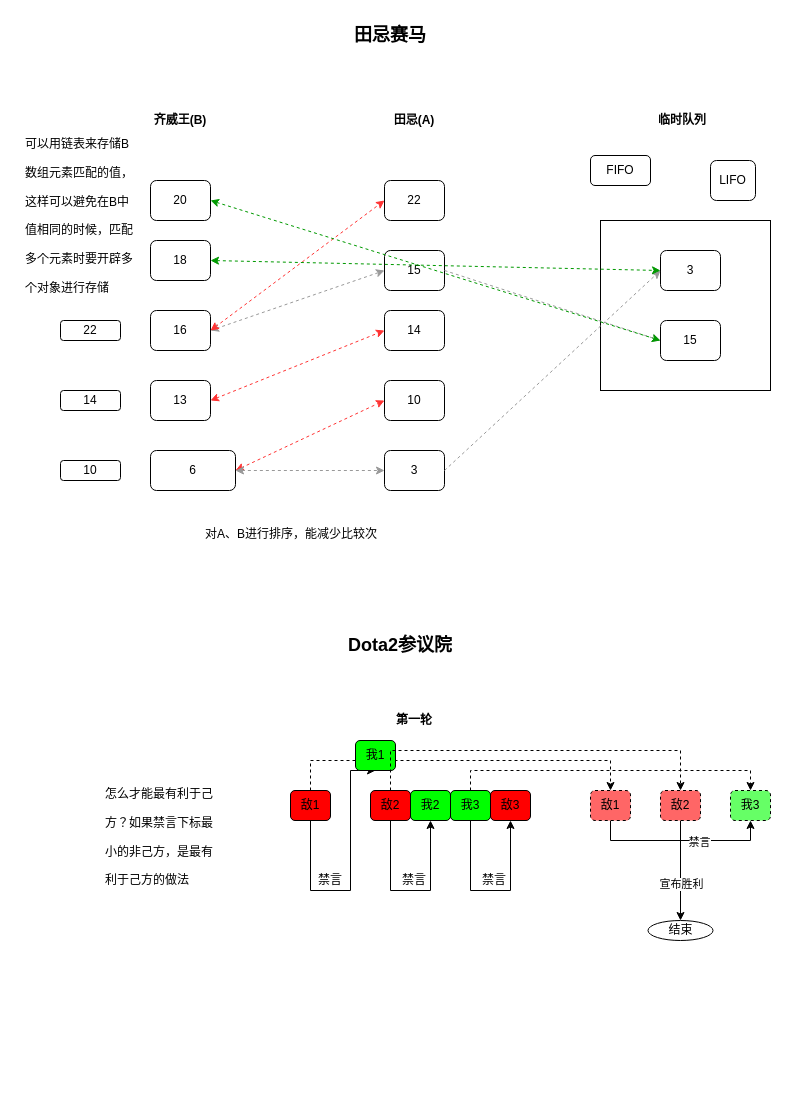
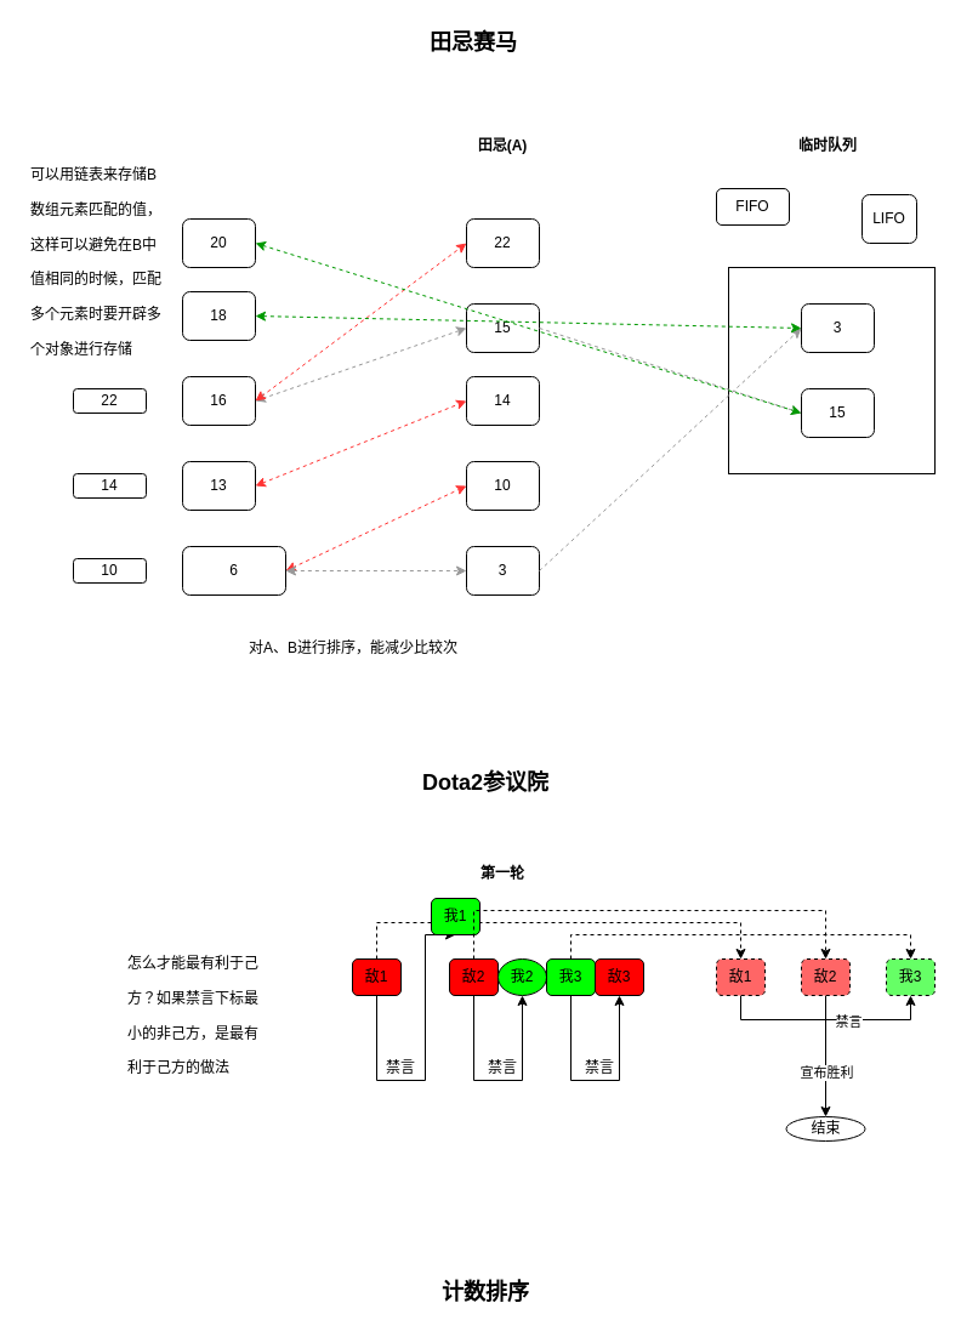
  <mxCell id="0" />
  <mxCell id="1" parent="0" />
  <mxCell id="2" value="&lt;b&gt;&lt;font style=&quot;font-size: 18px&quot;&gt;田忌赛马&lt;/font&gt;&lt;/b&gt;" style="text;html=1;strokeColor=none;fillColor=none;align=center;verticalAlign=middle;whiteSpace=wrap;rounded=0;fontSize=16;" parent="1" vertex="1"><mxGeometry x="350" y="20" width="80" height="30" as="geometry" /></mxCell>
- <mxCell id="3" value="&lt;b&gt;齐威王(B)&lt;/b&gt;" style="text;html=1;strokeColor=none;fillColor=none;align=center;verticalAlign=middle;whiteSpace=wrap;rounded=0;" parent="1" vertex="1"><mxGeometry x="150" y="110" width="60" height="20" as="geometry" /></mxCell>
  <mxCell id="4" value="&lt;b&gt;田忌(A)&lt;/b&gt;" style="text;html=1;strokeColor=none;fillColor=none;align=center;verticalAlign=middle;whiteSpace=wrap;rounded=0;" parent="1" vertex="1"><mxGeometry x="386" y="110" width="56" height="20" as="geometry" /></mxCell>
  <mxCell id="5" value="20" style="rounded=1;whiteSpace=wrap;html=1;" parent="1" vertex="1"><mxGeometry x="150" y="180" width="60" height="40" as="geometry" /></mxCell>
  <mxCell id="6" value="18" style="rounded=1;whiteSpace=wrap;html=1;" parent="1" vertex="1"><mxGeometry x="150" y="240" width="60" height="40" as="geometry" /></mxCell>
  <mxCell id="7" value="16" style="rounded=1;whiteSpace=wrap;html=1;" parent="1" vertex="1"><mxGeometry x="150" y="310" width="60" height="40" as="geometry" /></mxCell>
  <mxCell id="8" value="13" style="rounded=1;whiteSpace=wrap;html=1;" parent="1" vertex="1"><mxGeometry x="150" y="380" width="60" height="40" as="geometry" /></mxCell>
  <mxCell id="9" value="6" style="rounded=1;whiteSpace=wrap;html=1;" parent="1" vertex="1"><mxGeometry x="150" y="450" width="85" height="40" as="geometry" /></mxCell>
  <mxCell id="10" value="22" style="rounded=1;whiteSpace=wrap;html=1;" parent="1" vertex="1"><mxGeometry x="384" y="180" width="60" height="40" as="geometry" /></mxCell>
  <mxCell id="11" value="15" style="rounded=1;whiteSpace=wrap;html=1;" parent="1" vertex="1"><mxGeometry x="384" y="250" width="60" height="40" as="geometry" /></mxCell>
  <mxCell id="12" value="14" style="rounded=1;whiteSpace=wrap;html=1;" parent="1" vertex="1"><mxGeometry x="384" y="310" width="60" height="40" as="geometry" /></mxCell>
  <mxCell id="13" value="10" style="rounded=1;whiteSpace=wrap;html=1;" parent="1" vertex="1"><mxGeometry x="384" y="380" width="60" height="40" as="geometry" /></mxCell>
  <mxCell id="14" value="3" style="rounded=1;whiteSpace=wrap;html=1;" parent="1" vertex="1"><mxGeometry x="384" y="450" width="60" height="40" as="geometry" /></mxCell>
  <mxCell id="15" value="" style="whiteSpace=wrap;html=1;aspect=fixed;" parent="1" vertex="1"><mxGeometry x="600" y="220" width="170" height="170" as="geometry" /></mxCell>
  <mxCell id="16" value="FIFO" style="rounded=1;whiteSpace=wrap;html=1;" parent="1" vertex="1"><mxGeometry x="590" y="155" width="60" height="30" as="geometry" /></mxCell>
  <mxCell id="17" value="LIFO" style="rounded=1;whiteSpace=wrap;html=1;" parent="1" vertex="1"><mxGeometry x="710" y="160" width="45" height="40" as="geometry" /></mxCell>
  <mxCell id="18" value="3" style="rounded=1;whiteSpace=wrap;html=1;" parent="1" vertex="1"><mxGeometry x="660" y="250" width="60" height="40" as="geometry" /></mxCell>
  <mxCell id="19" style="rounded=0;orthogonalLoop=1;jettySize=auto;html=1;exitX=1;exitY=0.5;exitDx=0;exitDy=0;entryX=0;entryY=0.5;entryDx=0;entryDy=0;dashed=1;strokeColor=#999999;" parent="1" source="14" target="18" edge="1"><mxGeometry relative="1" as="geometry" /></mxCell>
  <mxCell id="20" value="" style="endArrow=classic;startArrow=classic;html=1;dashed=1;strokeColor=#FF3333;entryX=0;entryY=0.5;entryDx=0;entryDy=0;exitX=1;exitY=0.5;exitDx=0;exitDy=0;" parent="1" source="9" target="13" edge="1"><mxGeometry width="50" height="50" relative="1" as="geometry"><mxPoint x="230" y="480" as="sourcePoint" /><mxPoint x="280" y="430" as="targetPoint" /><Array as="points" /></mxGeometry></mxCell>
  <mxCell id="21" value="" style="endArrow=classic;startArrow=classic;html=1;dashed=1;strokeColor=#999999;entryX=0;entryY=0.5;entryDx=0;entryDy=0;exitX=1;exitY=0.5;exitDx=0;exitDy=0;" parent="1" source="9" target="14" edge="1"><mxGeometry width="50" height="50" relative="1" as="geometry"><mxPoint x="240" y="500" as="sourcePoint" /><mxPoint x="290" y="450" as="targetPoint" /><Array as="points" /></mxGeometry></mxCell>
  <mxCell id="22" value="" style="endArrow=classic;startArrow=classic;html=1;dashed=1;strokeColor=#FF3333;entryX=0;entryY=0.5;entryDx=0;entryDy=0;exitX=1;exitY=0.5;exitDx=0;exitDy=0;" parent="1" edge="1"><mxGeometry width="50" height="50" relative="1" as="geometry"><mxPoint x="210" y="400" as="sourcePoint" /><mxPoint x="384" y="330" as="targetPoint" /><Array as="points" /></mxGeometry></mxCell>
  <mxCell id="23" value="" style="endArrow=classic;startArrow=classic;html=1;dashed=1;strokeColor=#999999;entryX=0;entryY=0.5;entryDx=0;entryDy=0;exitX=1;exitY=0.5;exitDx=0;exitDy=0;" parent="1" target="11" edge="1"><mxGeometry width="50" height="50" relative="1" as="geometry"><mxPoint x="210" y="330" as="sourcePoint" /><mxPoint x="384" y="260" as="targetPoint" /><Array as="points" /></mxGeometry></mxCell>
  <mxCell id="24" value="15" style="rounded=1;whiteSpace=wrap;html=1;" parent="1" vertex="1"><mxGeometry x="660" y="320" width="60" height="40" as="geometry" /></mxCell>
  <mxCell id="25" value="" style="endArrow=classic;html=1;dashed=1;strokeColor=#999999;entryX=0;entryY=0.5;entryDx=0;entryDy=0;exitX=1;exitY=0.5;exitDx=0;exitDy=0;" parent="1" source="11" target="24" edge="1"><mxGeometry width="50" height="50" relative="1" as="geometry"><mxPoint x="450" y="300" as="sourcePoint" /><mxPoint x="500" y="250" as="targetPoint" /></mxGeometry></mxCell>
  <mxCell id="26" value="" style="endArrow=classic;startArrow=classic;html=1;dashed=1;strokeColor=#FF3333;entryX=0;entryY=0.5;entryDx=0;entryDy=0;" parent="1" target="10" edge="1"><mxGeometry width="50" height="50" relative="1" as="geometry"><mxPoint x="210" y="330" as="sourcePoint" /><mxPoint x="380" y="270" as="targetPoint" /><Array as="points"><mxPoint x="210" y="330" /></Array></mxGeometry></mxCell>
  <mxCell id="27" value="" style="endArrow=classic;startArrow=classic;html=1;dashed=1;strokeColor=#009900;entryX=0;entryY=0.5;entryDx=0;entryDy=0;" parent="1" target="18" edge="1"><mxGeometry width="50" height="50" relative="1" as="geometry"><mxPoint x="210" y="260" as="sourcePoint" /><mxPoint x="384" y="130" as="targetPoint" /><Array as="points"><mxPoint x="210" y="260" /></Array></mxGeometry></mxCell>
  <mxCell id="28" value="" style="endArrow=classic;startArrow=classic;html=1;dashed=1;strokeColor=#009900;" parent="1" edge="1"><mxGeometry width="50" height="50" relative="1" as="geometry"><mxPoint x="210" y="200" as="sourcePoint" /><mxPoint x="660" y="340" as="targetPoint" /><Array as="points"><mxPoint x="210" y="200" /></Array></mxGeometry></mxCell>
  <mxCell id="29" value="&lt;h1&gt;&lt;span style=&quot;font-weight: 400&quot;&gt;&lt;font style=&quot;font-size: 12px&quot;&gt;对A、B进行排序，能减少比较次数&lt;/font&gt;&lt;/span&gt;&lt;/h1&gt;" style="text;html=1;strokeColor=none;fillColor=none;spacing=5;spacingTop=-20;whiteSpace=wrap;overflow=hidden;rounded=0;" parent="1" vertex="1"><mxGeometry x="200" y="510" width="184" height="40" as="geometry" /></mxCell>
  <mxCell id="30" value="&lt;b&gt;临时队列&lt;/b&gt;" style="text;html=1;strokeColor=none;fillColor=none;align=center;verticalAlign=middle;whiteSpace=wrap;rounded=0;" parent="1" vertex="1"><mxGeometry x="654" y="110" width="56" height="20" as="geometry" /></mxCell>
  <mxCell id="31" value="10" style="rounded=1;whiteSpace=wrap;html=1;" parent="1" vertex="1"><mxGeometry x="60" y="460" width="60" height="20" as="geometry" /></mxCell>
  <mxCell id="32" value="14" style="rounded=1;whiteSpace=wrap;html=1;" parent="1" vertex="1"><mxGeometry x="60" y="390" width="60" height="20" as="geometry" /></mxCell>
  <mxCell id="33" value="22" style="rounded=1;whiteSpace=wrap;html=1;" parent="1" vertex="1"><mxGeometry x="60" y="320" width="60" height="20" as="geometry" /></mxCell>
  <mxCell id="34" value="&lt;h1&gt;&lt;span style=&quot;font-size: 12px ; font-weight: 400&quot;&gt;可以用链表来存储B数组元素匹配的值，这样可以避免在B中值相同的时候，匹配多个元素时要开辟多个对象进行存储&lt;/span&gt;&lt;/h1&gt;" style="text;html=1;strokeColor=none;fillColor=none;spacing=5;spacingTop=-20;whiteSpace=wrap;overflow=hidden;rounded=0;" parent="1" vertex="1"><mxGeometry x="20" y="120" width="120" height="180" as="geometry" /></mxCell>
  <mxCell id="35" value="&lt;b&gt;&lt;font style=&quot;font-size: 18px&quot;&gt;Dota2参议院&lt;/font&gt;&lt;/b&gt;" style="text;html=1;strokeColor=none;fillColor=none;align=center;verticalAlign=middle;whiteSpace=wrap;rounded=0;fontSize=16;" vertex="1" parent="1"><mxGeometry x="340" y="630" width="120" height="30" as="geometry" /></mxCell>
  <mxCell id="36" style="edgeStyle=orthogonalEdgeStyle;rounded=0;orthogonalLoop=1;jettySize=auto;html=1;exitX=0.5;exitY=1;exitDx=0;exitDy=0;entryX=0.5;entryY=1;entryDx=0;entryDy=0;startArrow=none;" edge="1" parent="1" source="38" target="39"><mxGeometry relative="1" as="geometry"><mxPoint x="320" y="880" as="sourcePoint" /><Array as="points"><mxPoint x="310" y="890" /><mxPoint x="350" y="890" /></Array></mxGeometry></mxCell>
  <mxCell id="37" style="edgeStyle=orthogonalEdgeStyle;rounded=0;orthogonalLoop=1;jettySize=auto;html=1;exitX=0.5;exitY=0;exitDx=0;exitDy=0;entryX=0.5;entryY=0;entryDx=0;entryDy=0;dashed=1;" edge="1" parent="1" source="38" target="50"><mxGeometry relative="1" as="geometry"><Array as="points"><mxPoint x="310" y="760" /><mxPoint x="610" y="760" /></Array></mxGeometry></mxCell>
  <mxCell id="38" value="敌1" style="rounded=1;whiteSpace=wrap;html=1;fillColor=#FF0000;" vertex="1" parent="1"><mxGeometry x="290" y="790" width="40" height="30" as="geometry" /></mxCell>
  <mxCell id="39" value="我1" style="rounded=1;whiteSpace=wrap;html=1;fillColor=#00FF00;" vertex="1" parent="1"><mxGeometry x="355" y="740" width="40" height="30" as="geometry" /></mxCell>
  <mxCell id="40" style="edgeStyle=orthogonalEdgeStyle;rounded=0;orthogonalLoop=1;jettySize=auto;html=1;exitX=0.5;exitY=1;exitDx=0;exitDy=0;entryX=0.5;entryY=1;entryDx=0;entryDy=0;" edge="1" parent="1" source="42" target="43"><mxGeometry relative="1" as="geometry"><Array as="points"><mxPoint x="390" y="890" /><mxPoint x="430" y="890" /></Array></mxGeometry></mxCell>
  <mxCell id="41" style="edgeStyle=orthogonalEdgeStyle;rounded=0;orthogonalLoop=1;jettySize=auto;html=1;exitX=0.5;exitY=0;exitDx=0;exitDy=0;entryX=0.5;entryY=0;entryDx=0;entryDy=0;dashed=1;" edge="1" parent="1" source="42" target="55"><mxGeometry relative="1" as="geometry"><Array as="points"><mxPoint x="390" y="750" /><mxPoint x="680" y="750" /></Array></mxGeometry></mxCell>
  <mxCell id="42" value="敌2" style="rounded=1;whiteSpace=wrap;html=1;fillColor=#FF0000;" vertex="1" parent="1"><mxGeometry x="370" y="790" width="40" height="30" as="geometry" /></mxCell>
- <mxCell id="43" value="我2" style="rounded=1;whiteSpace=wrap;html=1;fillColor=#00FF00;" vertex="1" parent="1"><mxGeometry x="410" y="790" width="40" height="30" as="geometry" /></mxCell>
+ <mxCell id="43" value="我2" style="ellipse;whiteSpace=wrap;html=1;fillColor=#00FF00;" vertex="1" parent="1"><mxGeometry x="410" y="790" width="40" height="30" as="geometry" /></mxCell>
  <mxCell id="44" style="edgeStyle=orthogonalEdgeStyle;rounded=0;orthogonalLoop=1;jettySize=auto;html=1;exitX=0.5;exitY=0;exitDx=0;exitDy=0;entryX=0.5;entryY=0;entryDx=0;entryDy=0;dashed=1;" edge="1" parent="1" source="45" target="58"><mxGeometry relative="1" as="geometry"><Array as="points"><mxPoint x="470" y="770" /><mxPoint x="750" y="770" /></Array></mxGeometry></mxCell>
  <mxCell id="45" value="我3" style="rounded=1;whiteSpace=wrap;html=1;fillColor=#00FF00;" vertex="1" parent="1"><mxGeometry x="450" y="790" width="40" height="30" as="geometry" /></mxCell>
  <mxCell id="46" value="敌3" style="rounded=1;whiteSpace=wrap;html=1;fillColor=#FF0000;" vertex="1" parent="1"><mxGeometry x="490" y="790" width="40" height="30" as="geometry" /></mxCell>
  <mxCell id="47" value="&lt;h1&gt;&lt;font style=&quot;font-size: 12px ; font-weight: normal&quot;&gt;怎么才能最有利于己方？如果禁言下标最小的非己方，是最有利于己方的做法&lt;/font&gt;&lt;/h1&gt;" style="text;html=1;strokeColor=none;fillColor=none;spacing=5;spacingTop=-20;whiteSpace=wrap;overflow=hidden;rounded=0;" vertex="1" parent="1"><mxGeometry x="100" y="770" width="126" height="130" as="geometry" /></mxCell>
  <mxCell id="48" style="edgeStyle=orthogonalEdgeStyle;rounded=0;orthogonalLoop=1;jettySize=auto;html=1;exitX=0.5;exitY=1;exitDx=0;exitDy=0;entryX=0.5;entryY=1;entryDx=0;entryDy=0;" edge="1" parent="1" source="50" target="58"><mxGeometry relative="1" as="geometry" /></mxCell>
  <mxCell id="49" value="禁言" style="edgeLabel;html=1;align=center;verticalAlign=middle;resizable=0;points=[];" vertex="1" connectable="0" parent="48"><mxGeometry x="0.196" y="-1" relative="1" as="geometry"><mxPoint as="offset" /></mxGeometry></mxCell>
  <mxCell id="50" value="敌1" style="rounded=1;whiteSpace=wrap;html=1;fillColor=#FF6666;dashed=1;" vertex="1" parent="1"><mxGeometry x="590" y="790" width="40" height="30" as="geometry" /></mxCell>
  <mxCell id="51" value="禁言" style="text;html=1;strokeColor=none;fillColor=none;align=center;verticalAlign=middle;whiteSpace=wrap;rounded=0;dashed=1;" vertex="1" parent="1"><mxGeometry x="394" y="870" width="40" height="20" as="geometry" /></mxCell>
  <mxCell id="52" value="禁言" style="text;html=1;strokeColor=none;fillColor=none;align=center;verticalAlign=middle;whiteSpace=wrap;rounded=0;dashed=1;" vertex="1" parent="1"><mxGeometry x="310" y="870" width="40" height="20" as="geometry" /></mxCell>
  <mxCell id="53" style="edgeStyle=orthogonalEdgeStyle;rounded=0;orthogonalLoop=1;jettySize=auto;html=1;exitX=0.5;exitY=1;exitDx=0;exitDy=0;" edge="1" parent="1" source="55" target="60"><mxGeometry relative="1" as="geometry" /></mxCell>
  <mxCell id="54" value="宣布胜利" style="edgeLabel;html=1;align=center;verticalAlign=middle;resizable=0;points=[];" vertex="1" connectable="0" parent="53"><mxGeometry x="0.26" relative="1" as="geometry"><mxPoint as="offset" /></mxGeometry></mxCell>
  <mxCell id="55" value="敌2" style="rounded=1;whiteSpace=wrap;html=1;fillColor=#FF6666;dashed=1;" vertex="1" parent="1"><mxGeometry x="660" y="790" width="40" height="30" as="geometry" /></mxCell>
  <mxCell id="56" style="edgeStyle=orthogonalEdgeStyle;rounded=0;orthogonalLoop=1;jettySize=auto;html=1;exitX=0.5;exitY=1;exitDx=0;exitDy=0;entryX=0.5;entryY=1;entryDx=0;entryDy=0;" edge="1" parent="1"><mxGeometry relative="1" as="geometry"><mxPoint x="470" y="820" as="sourcePoint" /><mxPoint x="510" y="820" as="targetPoint" /><Array as="points"><mxPoint x="470" y="890" /><mxPoint x="510" y="890" /></Array></mxGeometry></mxCell>
  <mxCell id="57" value="禁言" style="text;html=1;strokeColor=none;fillColor=none;align=center;verticalAlign=middle;whiteSpace=wrap;rounded=0;dashed=1;" vertex="1" parent="1"><mxGeometry x="474" y="870" width="40" height="20" as="geometry" /></mxCell>
  <mxCell id="58" value="我3" style="rounded=1;whiteSpace=wrap;html=1;fillColor=#66FF66;dashed=1;" vertex="1" parent="1"><mxGeometry x="730" y="790" width="40" height="30" as="geometry" /></mxCell>
  <mxCell id="59" value="&lt;b&gt;第一轮&lt;/b&gt;" style="text;html=1;strokeColor=none;fillColor=none;align=center;verticalAlign=middle;whiteSpace=wrap;rounded=0;dashed=1;" vertex="1" parent="1"><mxGeometry x="394" y="710" width="40" height="20" as="geometry" /></mxCell>
  <mxCell id="60" value="结束" style="ellipse;whiteSpace=wrap;html=1;fillColor=#ffffff;" vertex="1" parent="1"><mxGeometry x="647.5" y="920" width="65" height="20" as="geometry" /></mxCell>
+ <mxCell id="61" value="&lt;b&gt;&lt;font style=&quot;font-size: 18px&quot;&gt;计数排序&lt;/font&gt;&lt;/b&gt;" style="text;html=1;strokeColor=none;fillColor=none;align=center;verticalAlign=middle;whiteSpace=wrap;rounded=0;fontSize=16;" vertex="1" parent="1"><mxGeometry x="340" y="1050" width="120" height="30" as="geometry" /></mxCell>
